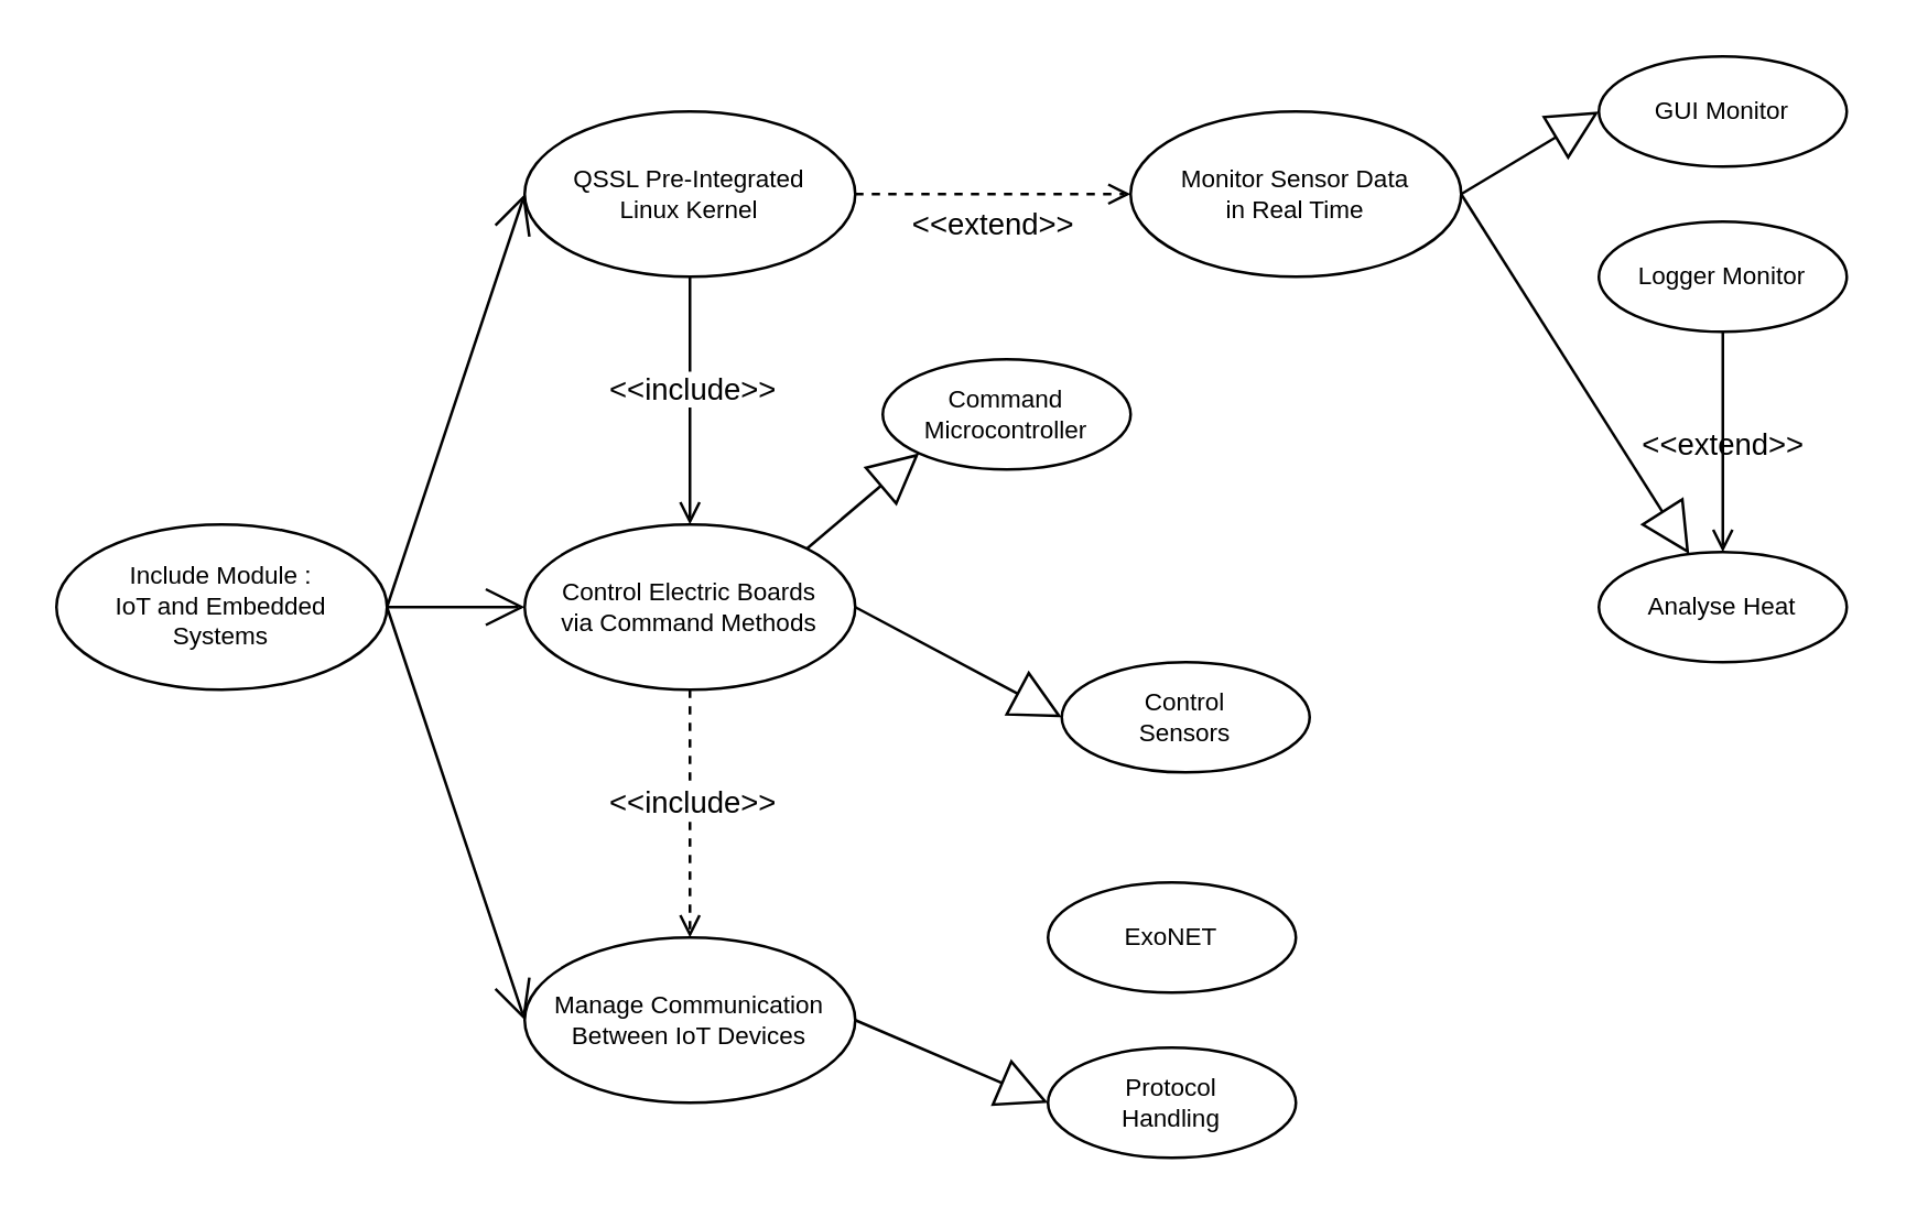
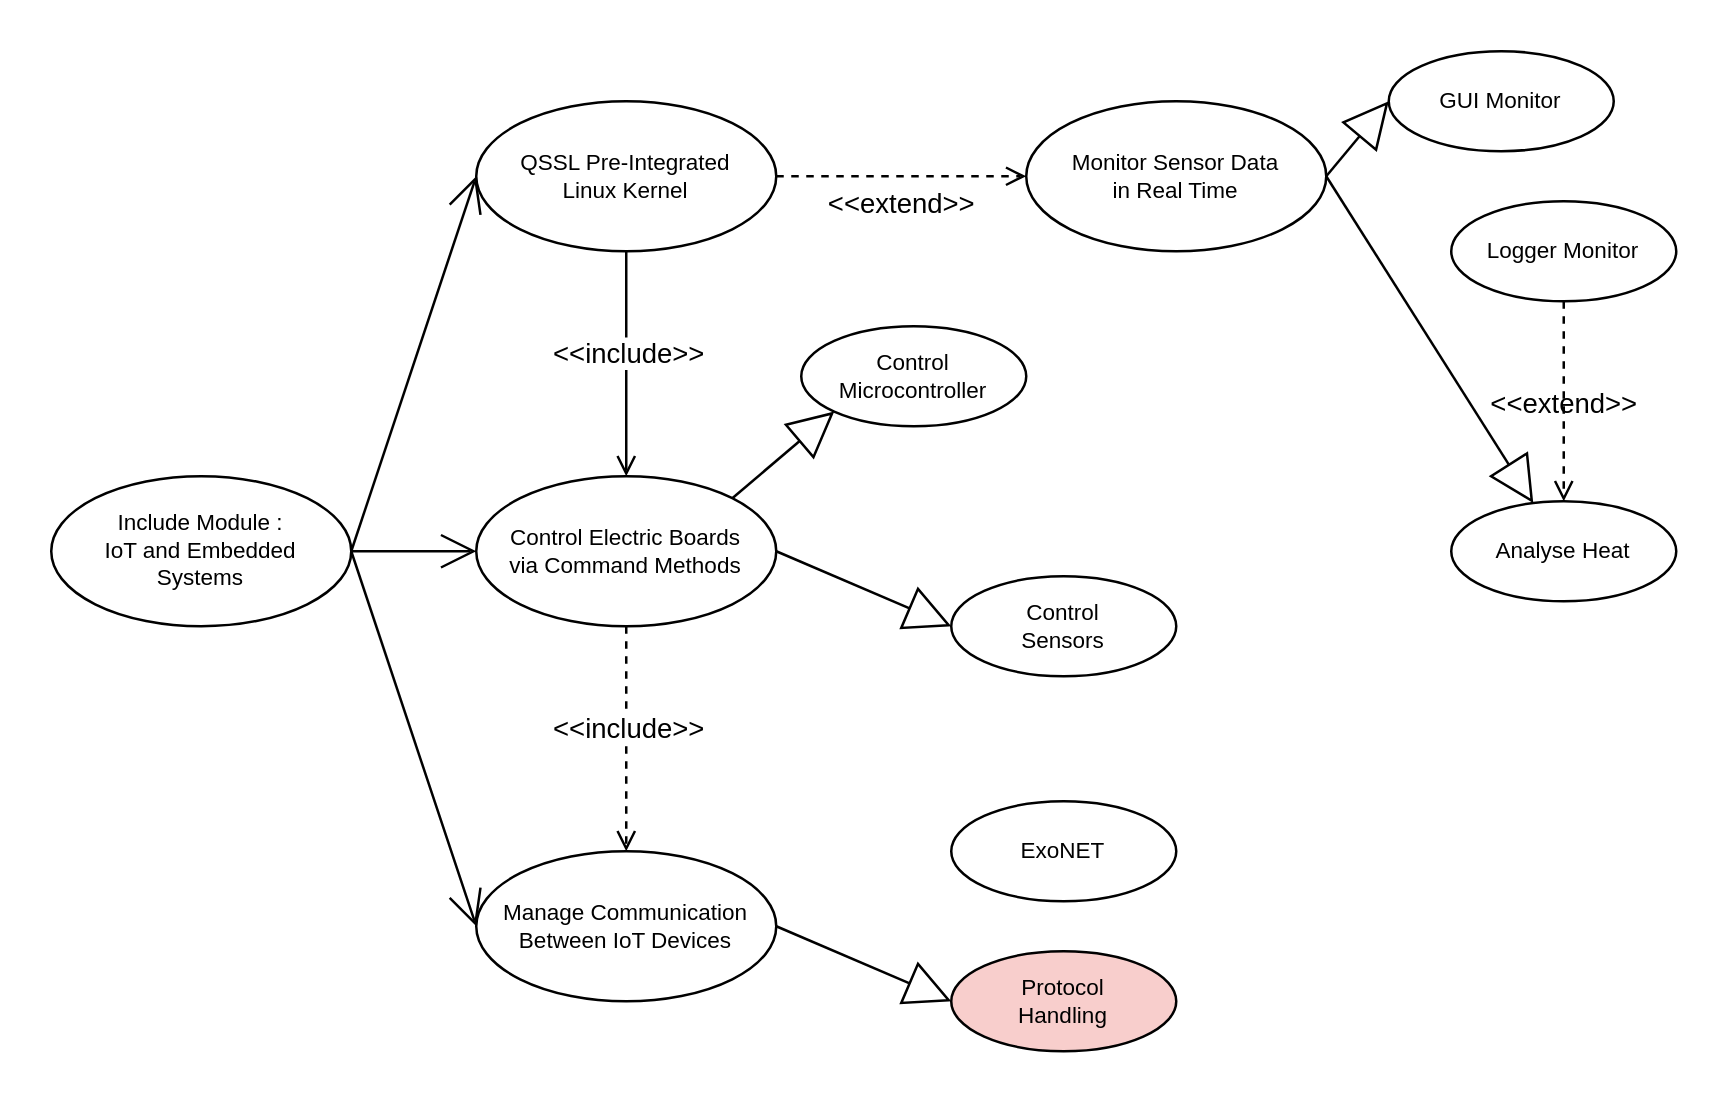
  <mxCell id="0" />
  <mxCell id="1" parent="0" />
  <mxCell id="2" value="Include Module :&lt;div&gt;IoT and Embedded&lt;/div&gt;&lt;div&gt;Systems&lt;/div&gt;" style="ellipse;whiteSpace=wrap;html=1;fontSize=9;" vertex="1" parent="1"><mxGeometry x="20" y="190" width="120" height="60" as="geometry" /></mxCell>
  <mxCell id="3" value="Monitor Sensor Data&lt;div&gt;in Real Time&lt;/div&gt;" style="ellipse;whiteSpace=wrap;html=1;fontSize=9;" vertex="1" parent="1"><mxGeometry x="410" y="40" width="120" height="60" as="geometry" /></mxCell>
  <mxCell id="4" value="Manage Communication&lt;div&gt;Between IoT Devices&lt;/div&gt;" style="ellipse;whiteSpace=wrap;html=1;fontSize=9;" vertex="1" parent="1"><mxGeometry x="190" y="340" width="120" height="60" as="geometry" /></mxCell>
  <mxCell id="5" value="Control Electric Boards&lt;div&gt;via Command Methods&lt;/div&gt;" style="ellipse;whiteSpace=wrap;html=1;fontSize=9;" vertex="1" parent="1"><mxGeometry x="190" y="190" width="120" height="60" as="geometry" /></mxCell>
- <mxCell id="6" value="Command&lt;div&gt;Microcontroller&lt;/div&gt;" style="ellipse;whiteSpace=wrap;html=1;fontSize=9;" vertex="1" parent="1"><mxGeometry x="320" y="130" width="90" height="40" as="geometry" /></mxCell>
+ <mxCell id="6" value="Control&lt;div&gt;Microcontroller&lt;/div&gt;" style="ellipse;whiteSpace=wrap;html=1;fontSize=9;" vertex="1" parent="1"><mxGeometry x="320" y="130" width="90" height="40" as="geometry" /></mxCell>
  <mxCell id="7" value="" style="endArrow=block;endSize=16;endFill=0;html=1;rounded=0;exitX=1;exitY=0;exitDx=0;exitDy=0;entryX=0;entryY=1;entryDx=0;entryDy=0;" edge="1" parent="1" source="5" target="6"><mxGeometry width="160" relative="1" as="geometry"><mxPoint x="370" y="237.5" as="sourcePoint" /><mxPoint x="410" y="202.5" as="targetPoint" /></mxGeometry></mxCell>
- <mxCell id="8" value="Control&lt;div&gt;Sensors&lt;/div&gt;" style="ellipse;whiteSpace=wrap;html=1;fontSize=9;" vertex="1" parent="1"><mxGeometry x="385" y="240" width="90" height="40" as="geometry" /></mxCell>
+ <mxCell id="8" value="Control&lt;div&gt;Sensors&lt;/div&gt;" style="ellipse;whiteSpace=wrap;html=1;fontSize=9;" vertex="1" parent="1"><mxGeometry x="380" y="230" width="90" height="40" as="geometry" /></mxCell>
  <mxCell id="9" value="" style="endArrow=block;endSize=16;endFill=0;html=1;rounded=0;entryX=0;entryY=0.5;entryDx=0;entryDy=0;" edge="1" parent="1" target="8"><mxGeometry width="160" relative="1" as="geometry"><mxPoint x="310" y="220" as="sourcePoint" /><mxPoint x="390" y="200" as="targetPoint" /></mxGeometry></mxCell>
  <mxCell id="10" value="QSSL Pre-Integrated&lt;div&gt;Linux Kernel&lt;/div&gt;" style="ellipse;whiteSpace=wrap;html=1;fontSize=9;" vertex="1" parent="1"><mxGeometry x="190" y="40" width="120" height="60" as="geometry" /></mxCell>
  <mxCell id="11" value="" style="html=1;verticalAlign=bottom;labelBackgroundColor=none;endArrow=open;endFill=0;dashed=0;rounded=0;entryX=0.5;entryY=0;entryDx=0;entryDy=0;exitX=0.5;exitY=1;exitDx=0;exitDy=0;" edge="1" parent="1" source="10" target="5"><mxGeometry x="0.143" width="160" relative="1" as="geometry"><mxPoint x="249.74" y="100" as="sourcePoint" /><mxPoint x="249.74" y="190" as="targetPoint" /><mxPoint as="offset" /></mxGeometry></mxCell>
  <mxCell id="12" value="&amp;lt;&amp;lt;include&amp;gt;&amp;gt;" style="edgeLabel;html=1;align=center;verticalAlign=middle;resizable=0;points=[];" vertex="1" connectable="0" parent="11"><mxGeometry x="-0.192" y="-2" relative="1" as="geometry"><mxPoint x="2" y="4" as="offset" /></mxGeometry></mxCell>
  <mxCell id="13" value="&amp;lt;&amp;lt;extend&amp;gt;&amp;gt;" style="html=1;verticalAlign=bottom;labelBackgroundColor=none;endArrow=open;endFill=0;dashed=1;rounded=0;exitX=1;exitY=0.5;exitDx=0;exitDy=0;entryX=0;entryY=0.5;entryDx=0;entryDy=0;" edge="1" parent="1" source="10" target="3"><mxGeometry y="-20" width="160" relative="1" as="geometry"><mxPoint x="325" y="59.71" as="sourcePoint" /><mxPoint x="395" y="59.71" as="targetPoint" /><mxPoint as="offset" /></mxGeometry></mxCell>
- <mxCell id="14" value="GUI Monitor" style="ellipse;whiteSpace=wrap;html=1;fontSize=9;" vertex="1" parent="1"><mxGeometry x="580" y="20" width="90" height="40" as="geometry" /></mxCell>
+ <mxCell id="14" value="GUI Monitor" style="ellipse;whiteSpace=wrap;html=1;fontSize=9;" vertex="1" parent="1"><mxGeometry x="555" y="20" width="90" height="40" as="geometry" /></mxCell>
  <mxCell id="15" value="Logger Monitor" style="ellipse;whiteSpace=wrap;html=1;fontSize=9;" vertex="1" parent="1"><mxGeometry x="580" y="80" width="90" height="40" as="geometry" /></mxCell>
  <mxCell id="16" value="" style="endArrow=block;endSize=16;endFill=0;html=1;rounded=0;exitX=1;exitY=0.5;exitDx=0;exitDy=0;entryX=0;entryY=0.5;entryDx=0;entryDy=0;" edge="1" parent="1" source="3" target="14"><mxGeometry width="160" relative="1" as="geometry"><mxPoint x="530" y="70" as="sourcePoint" /><mxPoint x="580" y="40" as="targetPoint" /></mxGeometry></mxCell>
  <mxCell id="17" value="" style="endArrow=block;endSize=16;endFill=0;html=1;rounded=0;exitX=1;exitY=0.5;exitDx=0;exitDy=0;" edge="1" parent="1" source="3" target="18"><mxGeometry width="160" relative="1" as="geometry"><mxPoint x="535" y="70" as="sourcePoint" /><mxPoint x="585" y="100" as="targetPoint" /></mxGeometry></mxCell>
  <mxCell id="18" value="Analyse Heat" style="ellipse;whiteSpace=wrap;html=1;fontSize=9;" vertex="1" parent="1"><mxGeometry x="580" y="200" width="90" height="40" as="geometry" /></mxCell>
- <mxCell id="19" value="&amp;lt;&amp;lt;extend&amp;gt;&amp;gt;" style="html=1;verticalAlign=bottom;labelBackgroundColor=none;endArrow=open;endFill=0;dashed=0;rounded=0;exitX=0.5;exitY=1;exitDx=0;exitDy=0;entryX=0.5;entryY=0;entryDx=0;entryDy=0;" edge="1" parent="1" source="15" target="18"><mxGeometry x="0.25" width="160" relative="1" as="geometry"><mxPoint x="550" y="214" as="sourcePoint" /><mxPoint x="626" y="234" as="targetPoint" /><mxPoint as="offset" /></mxGeometry></mxCell>
+ <mxCell id="19" value="&amp;lt;&amp;lt;extend&amp;gt;&amp;gt;" style="html=1;verticalAlign=bottom;labelBackgroundColor=none;endArrow=open;endFill=0;dashed=1;rounded=0;exitX=0.5;exitY=1;exitDx=0;exitDy=0;entryX=0.5;entryY=0;entryDx=0;entryDy=0;" edge="1" parent="1" source="15" target="18"><mxGeometry x="0.25" width="160" relative="1" as="geometry"><mxPoint x="550" y="214" as="sourcePoint" /><mxPoint x="626" y="234" as="targetPoint" /><mxPoint as="offset" /></mxGeometry></mxCell>
  <mxCell id="20" value="" style="html=1;verticalAlign=bottom;labelBackgroundColor=none;endArrow=open;endFill=0;dashed=1;rounded=0;entryX=0.5;entryY=0;entryDx=0;entryDy=0;exitX=0.5;exitY=1;exitDx=0;exitDy=0;" edge="1" parent="1" source="5" target="4"><mxGeometry x="0.143" width="160" relative="1" as="geometry"><mxPoint x="249.74" y="250" as="sourcePoint" /><mxPoint x="249.74" y="340" as="targetPoint" /><mxPoint as="offset" /></mxGeometry></mxCell>
  <mxCell id="21" value="&amp;lt;&amp;lt;include&amp;gt;&amp;gt;" style="edgeLabel;html=1;align=center;verticalAlign=middle;resizable=0;points=[];" vertex="1" connectable="0" parent="20"><mxGeometry x="-0.192" y="-2" relative="1" as="geometry"><mxPoint x="2" y="4" as="offset" /></mxGeometry></mxCell>
  <mxCell id="22" value="ExoNET" style="ellipse;whiteSpace=wrap;html=1;fontSize=9;" vertex="1" parent="1"><mxGeometry x="380" y="320" width="90" height="40" as="geometry" /></mxCell>
- <mxCell id="23" value="Protocol&lt;div&gt;Handling&lt;/div&gt;" style="ellipse;whiteSpace=wrap;html=1;fontSize=9;" vertex="1" parent="1"><mxGeometry x="380" y="380" width="90" height="40" as="geometry" /></mxCell>
+ <mxCell id="23" value="Protocol&lt;div&gt;Handling&lt;/div&gt;" style="ellipse;whiteSpace=wrap;html=1;fontSize=9;fillColor=#f8cecc;" vertex="1" parent="1"><mxGeometry x="380" y="380" width="90" height="40" as="geometry" /></mxCell>
  <mxCell id="24" value="" style="endArrow=block;endSize=16;endFill=0;html=1;rounded=0;entryX=0;entryY=0.5;entryDx=0;entryDy=0;exitX=1;exitY=0.5;exitDx=0;exitDy=0;" edge="1" parent="1" source="4" target="23"><mxGeometry width="160" relative="1" as="geometry"><mxPoint x="310" y="370" as="sourcePoint" /><mxPoint x="390" y="350" as="targetPoint" /></mxGeometry></mxCell>
  <mxCell id="25" value="" style="endArrow=open;endFill=1;endSize=12;html=1;rounded=0;exitX=1;exitY=0.5;exitDx=0;exitDy=0;entryX=0;entryY=0.5;entryDx=0;entryDy=0;" edge="1" parent="1" source="2" target="5"><mxGeometry width="160" relative="1" as="geometry"><mxPoint x="140" y="219.76" as="sourcePoint" /><mxPoint x="180" y="190" as="targetPoint" /></mxGeometry></mxCell>
  <mxCell id="26" value="" style="endArrow=open;endFill=1;endSize=12;html=1;rounded=0;entryX=0;entryY=0.5;entryDx=0;entryDy=0;exitX=1;exitY=0.5;exitDx=0;exitDy=0;" edge="1" parent="1" source="2" target="10"><mxGeometry width="160" relative="1" as="geometry"><mxPoint x="150" y="230" as="sourcePoint" /><mxPoint x="200" y="230" as="targetPoint" /></mxGeometry></mxCell>
  <mxCell id="27" value="" style="endArrow=open;endFill=1;endSize=12;html=1;rounded=0;entryX=0;entryY=0.5;entryDx=0;entryDy=0;exitX=1;exitY=0.5;exitDx=0;exitDy=0;" edge="1" parent="1" source="2" target="4"><mxGeometry width="160" relative="1" as="geometry"><mxPoint x="150" y="230" as="sourcePoint" /><mxPoint x="200" y="80" as="targetPoint" /></mxGeometry></mxCell>
